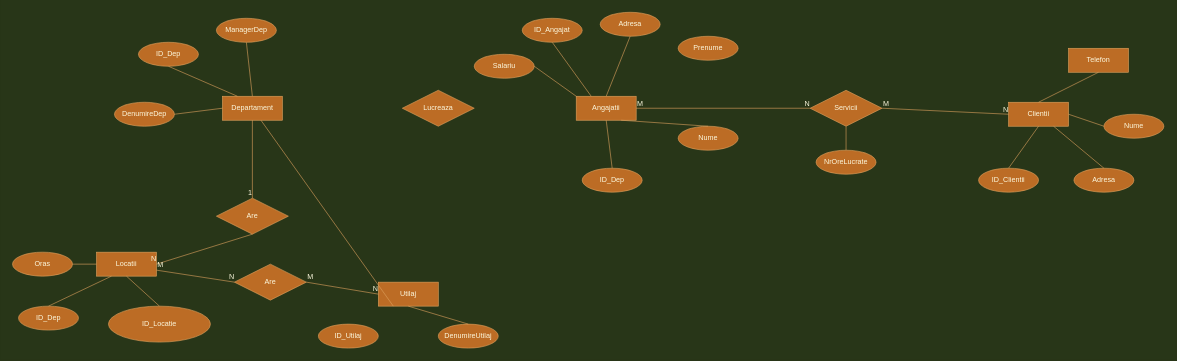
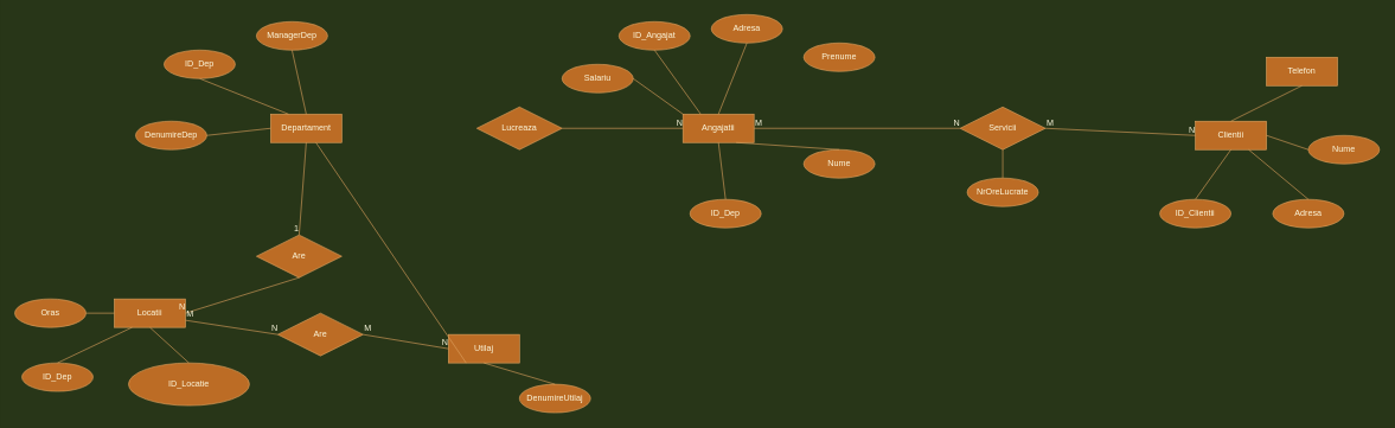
  <mxCell id="0" />
  <mxCell id="1" parent="0" />
- <mxCell id="2" value="Departament" style="whiteSpace=wrap;html=1;align=center;fillColor=#BC6C25;strokeColor=#DDA15E;fontColor=#FEFAE0;" parent="1" vertex="1"><mxGeometry x="370" y="160" width="100" height="40" as="geometry" /></mxCell>
+ <mxCell id="2" value="Departament" style="whiteSpace=wrap;html=1;align=center;fillColor=#BC6C25;strokeColor=#DDA15E;fontColor=#FEFAE0;" parent="1" vertex="1"><mxGeometry x="380" y="160" width="100" height="40" as="geometry" /></mxCell>
  <mxCell id="3" value="ID_Dep" style="ellipse;whiteSpace=wrap;html=1;align=center;fillColor=#BC6C25;strokeColor=#DDA15E;fontColor=#FEFAE0;" parent="1" vertex="1"><mxGeometry x="230" y="70" width="100" height="40" as="geometry" /></mxCell>
  <mxCell id="4" value="ManagerDep" style="ellipse;whiteSpace=wrap;html=1;align=center;fillColor=#BC6C25;strokeColor=#DDA15E;fontColor=#FEFAE0;" parent="1" vertex="1"><mxGeometry x="360" y="30" width="100" height="40" as="geometry" /></mxCell>
  <mxCell id="5" value="DenumireDep" style="ellipse;whiteSpace=wrap;html=1;align=center;fillColor=#BC6C25;strokeColor=#DDA15E;fontColor=#FEFAE0;" parent="1" vertex="1"><mxGeometry x="190" y="170" width="100" height="40" as="geometry" /></mxCell>
  <mxCell id="6" value="Lucreaza" style="shape=rhombus;perimeter=rhombusPerimeter;whiteSpace=wrap;html=1;align=center;fillColor=#BC6C25;strokeColor=#DDA15E;fontColor=#FEFAE0;" parent="1" vertex="1"><mxGeometry x="670" y="150" width="120" height="60" as="geometry" /></mxCell>
  <mxCell id="7" value="Angajatii" style="whiteSpace=wrap;html=1;align=center;fillColor=#BC6C25;strokeColor=#DDA15E;fontColor=#FEFAE0;" parent="1" vertex="1"><mxGeometry x="960" y="160" width="100" height="40" as="geometry" /></mxCell>
  <mxCell id="8" value="Nume" style="ellipse;whiteSpace=wrap;html=1;align=center;fillColor=#BC6C25;strokeColor=#DDA15E;fontColor=#FEFAE0;" parent="1" vertex="1"><mxGeometry x="1130" y="210" width="100" height="40" as="geometry" /></mxCell>
  <mxCell id="9" value="Prenume" style="ellipse;whiteSpace=wrap;html=1;align=center;fillColor=#BC6C25;strokeColor=#DDA15E;fontColor=#FEFAE0;" parent="1" vertex="1"><mxGeometry x="1130" y="60" width="100" height="40" as="geometry" /></mxCell>
  <mxCell id="10" value="ID_Angajat" style="ellipse;whiteSpace=wrap;html=1;align=center;fillColor=#BC6C25;strokeColor=#DDA15E;fontColor=#FEFAE0;" parent="1" vertex="1"><mxGeometry x="870" y="30" width="100" height="40" as="geometry" /></mxCell>
  <mxCell id="11" value="" style="endArrow=none;html=1;rounded=0;entryX=0.5;entryY=1;entryDx=0;entryDy=0;exitX=0.25;exitY=0;exitDx=0;exitDy=0;labelBackgroundColor=#283618;strokeColor=#DDA15E;fontColor=#FEFAE0;" parent="1" source="7" target="10" edge="1"><mxGeometry width="50" height="50" relative="1" as="geometry"><mxPoint x="820" y="310" as="sourcePoint" /><mxPoint x="870" y="260" as="targetPoint" /></mxGeometry></mxCell>
  <mxCell id="12" value="" style="endArrow=none;html=1;rounded=0;entryX=0.5;entryY=0;entryDx=0;entryDy=0;exitX=0.75;exitY=1;exitDx=0;exitDy=0;labelBackgroundColor=#283618;strokeColor=#DDA15E;fontColor=#FEFAE0;" parent="1" source="7" target="8" edge="1"><mxGeometry width="50" height="50" relative="1" as="geometry"><mxPoint x="820" y="310" as="sourcePoint" /><mxPoint x="870" y="260" as="targetPoint" /></mxGeometry></mxCell>
  <mxCell id="13" value="" style="endArrow=none;html=1;rounded=0;exitX=0.5;exitY=1;exitDx=0;exitDy=0;entryX=0.25;entryY=0;entryDx=0;entryDy=0;labelBackgroundColor=#283618;strokeColor=#DDA15E;fontColor=#FEFAE0;" parent="1" source="3" target="2" edge="1"><mxGeometry width="50" height="50" relative="1" as="geometry"><mxPoint x="820" y="310" as="sourcePoint" /><mxPoint x="870" y="260" as="targetPoint" /></mxGeometry></mxCell>
  <mxCell id="14" value="" style="endArrow=none;html=1;rounded=0;exitX=0.5;exitY=1;exitDx=0;exitDy=0;entryX=0.5;entryY=0;entryDx=0;entryDy=0;labelBackgroundColor=#283618;strokeColor=#DDA15E;fontColor=#FEFAE0;" parent="1" source="4" target="2" edge="1"><mxGeometry width="50" height="50" relative="1" as="geometry"><mxPoint x="820" y="310" as="sourcePoint" /><mxPoint x="870" y="260" as="targetPoint" /></mxGeometry></mxCell>
  <mxCell id="15" value="" style="endArrow=none;html=1;rounded=0;exitX=1;exitY=0.5;exitDx=0;exitDy=0;entryX=0;entryY=0.5;entryDx=0;entryDy=0;labelBackgroundColor=#283618;strokeColor=#DDA15E;fontColor=#FEFAE0;" parent="1" source="5" target="2" edge="1"><mxGeometry width="50" height="50" relative="1" as="geometry"><mxPoint x="820" y="310" as="sourcePoint" /><mxPoint x="870" y="260" as="targetPoint" /></mxGeometry></mxCell>
  <mxCell id="16" value="Adresa" style="ellipse;whiteSpace=wrap;html=1;align=center;fillColor=#BC6C25;strokeColor=#DDA15E;fontColor=#FEFAE0;" parent="1" vertex="1"><mxGeometry x="1000" y="20" width="100" height="40" as="geometry" /></mxCell>
  <mxCell id="17" value="" style="endArrow=none;html=1;rounded=0;entryX=0.5;entryY=1;entryDx=0;entryDy=0;exitX=0.5;exitY=0;exitDx=0;exitDy=0;labelBackgroundColor=#283618;strokeColor=#DDA15E;fontColor=#FEFAE0;" parent="1" source="7" target="16" edge="1"><mxGeometry relative="1" as="geometry"><mxPoint x="770" y="290" as="sourcePoint" /><mxPoint x="930" y="290" as="targetPoint" /></mxGeometry></mxCell>
  <mxCell id="18" value="Salariu" style="ellipse;whiteSpace=wrap;html=1;align=center;fillColor=#BC6C25;strokeColor=#DDA15E;fontColor=#FEFAE0;" parent="1" vertex="1"><mxGeometry x="790" y="90" width="100" height="40" as="geometry" /></mxCell>
  <mxCell id="19" value="Are" style="shape=rhombus;perimeter=rhombusPerimeter;whiteSpace=wrap;html=1;align=center;fillColor=#BC6C25;strokeColor=#DDA15E;fontColor=#FEFAE0;" parent="1" vertex="1"><mxGeometry x="360" y="330" width="120" height="60" as="geometry" /></mxCell>
  <mxCell id="20" value="Locatii" style="whiteSpace=wrap;html=1;align=center;fillColor=#BC6C25;strokeColor=#DDA15E;fontColor=#FEFAE0;" parent="1" vertex="1"><mxGeometry x="160" y="420" width="100" height="40" as="geometry" /></mxCell>
  <mxCell id="21" value="ID_Dep" style="ellipse;whiteSpace=wrap;html=1;align=center;fillColor=#BC6C25;strokeColor=#DDA15E;fontColor=#FEFAE0;" parent="1" vertex="1"><mxGeometry x="30" y="510" width="100" height="40" as="geometry" /></mxCell>
  <mxCell id="22" value="ID_Locatie" style="ellipse;whiteSpace=wrap;html=1;align=center;fillColor=#BC6C25;strokeColor=#DDA15E;fontColor=#FEFAE0;" parent="1" vertex="1"><mxGeometry x="180" y="510" width="170" height="60" as="geometry" /></mxCell>
  <mxCell id="23" value="" style="endArrow=none;html=1;rounded=0;labelBackgroundColor=#283618;strokeColor=#DDA15E;fontColor=#FEFAE0;exitX=0.5;exitY=0;exitDx=0;exitDy=0;entryX=0.5;entryY=1;entryDx=0;entryDy=0;" parent="1" source="22" target="20" edge="1"><mxGeometry relative="1" as="geometry"><mxPoint x="580" y="340" as="sourcePoint" /><mxPoint x="740" y="340" as="targetPoint" /></mxGeometry></mxCell>
  <mxCell id="24" value="" style="endArrow=none;html=1;rounded=0;labelBackgroundColor=#283618;strokeColor=#DDA15E;fontColor=#FEFAE0;exitX=0.5;exitY=0;exitDx=0;exitDy=0;entryX=0.25;entryY=1;entryDx=0;entryDy=0;" parent="1" source="21" target="20" edge="1"><mxGeometry relative="1" as="geometry"><mxPoint x="580" y="340" as="sourcePoint" /><mxPoint x="740" y="340" as="targetPoint" /></mxGeometry></mxCell>
  <mxCell id="25" value="" style="endArrow=none;html=1;rounded=0;sketch=0;fontColor=#FEFAE0;strokeColor=#DDA15E;fillColor=#BC6C25;curved=0;exitX=0.5;exitY=1;exitDx=0;exitDy=0;entryX=1;entryY=0.5;entryDx=0;entryDy=0;" parent="1" source="19" target="20" edge="1"><mxGeometry relative="1" as="geometry"><mxPoint x="580" y="340" as="sourcePoint" /><mxPoint x="740" y="340" as="targetPoint" /></mxGeometry></mxCell>
  <mxCell id="26" value="N" style="resizable=0;html=1;align=right;verticalAlign=bottom;rounded=0;sketch=0;fontColor=#FEFAE0;strokeColor=#DDA15E;fillColor=#BC6C25;" parent="25" connectable="0" vertex="1"><mxGeometry x="1" relative="1" as="geometry" /></mxCell>
  <mxCell id="27" value="" style="endArrow=none;html=1;rounded=0;sketch=0;fontColor=#FEFAE0;strokeColor=#DDA15E;fillColor=#BC6C25;curved=0;entryX=0.5;entryY=0;entryDx=0;entryDy=0;exitX=0.5;exitY=1;exitDx=0;exitDy=0;" parent="1" source="2" target="19" edge="1"><mxGeometry relative="1" as="geometry"><mxPoint x="580" y="340" as="sourcePoint" /><mxPoint x="520" y="350" as="targetPoint" /></mxGeometry></mxCell>
  <mxCell id="28" value="1" style="resizable=0;html=1;align=right;verticalAlign=bottom;rounded=0;sketch=0;fontColor=#FEFAE0;strokeColor=#DDA15E;fillColor=#BC6C25;" parent="27" connectable="0" vertex="1"><mxGeometry x="1" relative="1" as="geometry" /></mxCell>
+ <mxCell id="29" value="" style="endArrow=none;html=1;rounded=0;sketch=0;fontColor=#FEFAE0;strokeColor=#DDA15E;fillColor=#BC6C25;curved=0;exitX=1;exitY=0.5;exitDx=0;exitDy=0;entryX=0;entryY=0.5;entryDx=0;entryDy=0;" parent="1" source="6" target="7" edge="1"><mxGeometry relative="1" as="geometry"><mxPoint x="580" y="340" as="sourcePoint" /><mxPoint x="740" y="340" as="targetPoint" /></mxGeometry></mxCell>
+ <mxCell id="30" value="N" style="resizable=0;html=1;align=right;verticalAlign=bottom;rounded=0;sketch=0;fontColor=#FEFAE0;strokeColor=#DDA15E;fillColor=#BC6C25;" parent="29" connectable="0" vertex="1"><mxGeometry x="1" relative="1" as="geometry" /></mxCell>
  <mxCell id="31" value="" style="endArrow=none;html=1;rounded=0;sketch=0;fontColor=#FEFAE0;strokeColor=#DDA15E;fillColor=#BC6C25;curved=0;entryX=1;entryY=0.5;entryDx=0;entryDy=0;exitX=0;exitY=0;exitDx=0;exitDy=0;" parent="1" source="7" target="18" edge="1"><mxGeometry relative="1" as="geometry"><mxPoint x="580" y="340" as="sourcePoint" /><mxPoint x="740" y="340" as="targetPoint" /></mxGeometry></mxCell>
  <mxCell id="32" value="Clientii" style="whiteSpace=wrap;html=1;align=center;rounded=0;sketch=0;fontColor=#FEFAE0;strokeColor=#DDA15E;fillColor=#BC6C25;" parent="1" vertex="1"><mxGeometry x="1681" y="170" width="100" height="40" as="geometry" /></mxCell>
  <mxCell id="33" value="Adresa" style="ellipse;whiteSpace=wrap;html=1;align=center;rounded=0;sketch=0;fontColor=#FEFAE0;strokeColor=#DDA15E;fillColor=#BC6C25;" parent="1" vertex="1"><mxGeometry x="1790" y="280" width="100" height="40" as="geometry" /></mxCell>
  <mxCell id="34" value="Nume" style="ellipse;whiteSpace=wrap;html=1;align=center;rounded=0;sketch=0;fontColor=#FEFAE0;strokeColor=#DDA15E;fillColor=#BC6C25;" parent="1" vertex="1"><mxGeometry x="1840" y="190" width="100" height="40" as="geometry" /></mxCell>
  <mxCell id="35" value="Telefon" style="whiteSpace=wrap;html=1;align=center;sketch=0;fontColor=#FEFAE0;strokeColor=#DDA15E;fillColor=#BC6C25;rounded=0;" parent="1" vertex="1"><mxGeometry x="1781" y="80" width="100" height="40" as="geometry" /></mxCell>
  <mxCell id="36" value="ID_Dep" style="ellipse;whiteSpace=wrap;html=1;align=center;rounded=0;sketch=0;fontColor=#FEFAE0;strokeColor=#DDA15E;fillColor=#BC6C25;" parent="1" vertex="1"><mxGeometry x="970" y="280" width="100" height="40" as="geometry" /></mxCell>
  <mxCell id="37" value="" style="endArrow=none;html=1;rounded=0;sketch=0;fontColor=#FEFAE0;strokeColor=#DDA15E;fillColor=#BC6C25;curved=0;entryX=0.5;entryY=0;entryDx=0;entryDy=0;exitX=0.5;exitY=1;exitDx=0;exitDy=0;" parent="1" source="7" target="36" edge="1"><mxGeometry relative="1" as="geometry"><mxPoint x="740" y="340" as="sourcePoint" /><mxPoint x="900" y="340" as="targetPoint" /></mxGeometry></mxCell>
  <mxCell id="38" value="ID_Clientii" style="ellipse;whiteSpace=wrap;html=1;align=center;rounded=0;sketch=0;fontColor=#FEFAE0;strokeColor=#DDA15E;fillColor=#BC6C25;" parent="1" vertex="1"><mxGeometry x="1631" y="280" width="100" height="40" as="geometry" /></mxCell>
  <mxCell id="39" value="" style="endArrow=none;html=1;rounded=0;sketch=0;fontColor=#FEFAE0;strokeColor=#DDA15E;fillColor=#BC6C25;curved=0;entryX=0.5;entryY=0;entryDx=0;entryDy=0;exitX=0.5;exitY=1;exitDx=0;exitDy=0;" parent="1" source="32" target="38" edge="1"><mxGeometry relative="1" as="geometry"><mxPoint x="1330" y="340" as="sourcePoint" /><mxPoint x="1490" y="340" as="targetPoint" /></mxGeometry></mxCell>
  <mxCell id="40" value="Servicii" style="shape=rhombus;perimeter=rhombusPerimeter;whiteSpace=wrap;html=1;align=center;rounded=0;sketch=0;fontColor=#FEFAE0;strokeColor=#DDA15E;fillColor=#BC6C25;" parent="1" vertex="1"><mxGeometry x="1350" y="150" width="120" height="60" as="geometry" /></mxCell>
  <mxCell id="41" value="" style="endArrow=none;html=1;rounded=0;sketch=0;fontColor=#FEFAE0;strokeColor=#DDA15E;fillColor=#BC6C25;curved=0;exitX=1;exitY=0.5;exitDx=0;exitDy=0;entryX=0;entryY=0.5;entryDx=0;entryDy=0;" parent="1" source="7" target="40" edge="1"><mxGeometry relative="1" as="geometry"><mxPoint x="1340" y="340" as="sourcePoint" /><mxPoint x="1500" y="340" as="targetPoint" /></mxGeometry></mxCell>
  <mxCell id="42" value="M" style="resizable=0;html=1;align=left;verticalAlign=bottom;rounded=0;sketch=0;fontColor=#FEFAE0;strokeColor=#DDA15E;fillColor=#BC6C25;" parent="41" connectable="0" vertex="1"><mxGeometry x="-1" relative="1" as="geometry" /></mxCell>
  <mxCell id="43" value="N" style="resizable=0;html=1;align=right;verticalAlign=bottom;rounded=0;sketch=0;fontColor=#FEFAE0;strokeColor=#DDA15E;fillColor=#BC6C25;" parent="41" connectable="0" vertex="1"><mxGeometry x="1" relative="1" as="geometry" /></mxCell>
  <mxCell id="44" value="" style="endArrow=none;html=1;rounded=0;sketch=0;fontColor=#FEFAE0;strokeColor=#DDA15E;fillColor=#BC6C25;curved=0;exitX=1;exitY=0.5;exitDx=0;exitDy=0;entryX=0;entryY=0.5;entryDx=0;entryDy=0;" parent="1" source="40" target="32" edge="1"><mxGeometry relative="1" as="geometry"><mxPoint x="1340" y="340" as="sourcePoint" /><mxPoint x="1500" y="340" as="targetPoint" /></mxGeometry></mxCell>
  <mxCell id="45" value="M" style="resizable=0;html=1;align=left;verticalAlign=bottom;rounded=0;sketch=0;fontColor=#FEFAE0;strokeColor=#DDA15E;fillColor=#BC6C25;" parent="44" connectable="0" vertex="1"><mxGeometry x="-1" relative="1" as="geometry" /></mxCell>
  <mxCell id="46" value="N" style="resizable=0;html=1;align=right;verticalAlign=bottom;rounded=0;sketch=0;fontColor=#FEFAE0;strokeColor=#DDA15E;fillColor=#BC6C25;" parent="44" connectable="0" vertex="1"><mxGeometry x="1" relative="1" as="geometry" /></mxCell>
  <mxCell id="47" value="" style="endArrow=none;html=1;rounded=0;sketch=0;fontColor=#FEFAE0;strokeColor=#DDA15E;fillColor=#BC6C25;curved=0;entryX=0.5;entryY=0;entryDx=0;entryDy=0;exitX=0.75;exitY=1;exitDx=0;exitDy=0;" parent="1" source="32" target="33" edge="1"><mxGeometry relative="1" as="geometry"><mxPoint x="1130" y="340" as="sourcePoint" /><mxPoint x="1290" y="340" as="targetPoint" /></mxGeometry></mxCell>
  <mxCell id="48" value="" style="endArrow=none;html=1;rounded=0;sketch=0;fontColor=#FEFAE0;strokeColor=#DDA15E;fillColor=#BC6C25;curved=0;entryX=0;entryY=0.5;entryDx=0;entryDy=0;exitX=1;exitY=0.5;exitDx=0;exitDy=0;" parent="1" source="32" target="34" edge="1"><mxGeometry relative="1" as="geometry"><mxPoint x="1130" y="340" as="sourcePoint" /><mxPoint x="1290" y="340" as="targetPoint" /></mxGeometry></mxCell>
  <mxCell id="49" value="" style="endArrow=none;html=1;rounded=0;sketch=0;fontColor=#FEFAE0;strokeColor=#DDA15E;fillColor=#BC6C25;curved=0;entryX=0.5;entryY=1;entryDx=0;entryDy=0;exitX=0.5;exitY=0;exitDx=0;exitDy=0;" parent="1" source="32" target="35" edge="1"><mxGeometry relative="1" as="geometry"><mxPoint x="1150" y="340" as="sourcePoint" /><mxPoint x="1310" y="340" as="targetPoint" /></mxGeometry></mxCell>
  <mxCell id="50" value="Utilaj" style="whiteSpace=wrap;html=1;align=center;rounded=0;sketch=0;fontColor=#FEFAE0;strokeColor=#DDA15E;fillColor=#BC6C25;" parent="1" vertex="1"><mxGeometry x="630" y="470" width="100" height="40" as="geometry" /></mxCell>
- <mxCell id="51" value="ID_Utilaj" style="ellipse;whiteSpace=wrap;html=1;align=center;rounded=0;sketch=0;fontColor=#FEFAE0;strokeColor=#DDA15E;fillColor=#BC6C25;" parent="1" vertex="1"><mxGeometry x="530" y="540" width="100" height="40" as="geometry" /></mxCell>
  <mxCell id="52" value="DenumireUtilaj" style="ellipse;whiteSpace=wrap;html=1;align=center;rounded=0;sketch=0;fontColor=#FEFAE0;strokeColor=#DDA15E;fillColor=#BC6C25;" parent="1" vertex="1"><mxGeometry x="730" y="540" width="100" height="40" as="geometry" /></mxCell>
  <mxCell id="53" value="Are" style="shape=rhombus;perimeter=rhombusPerimeter;whiteSpace=wrap;html=1;align=center;rounded=0;sketch=0;fontColor=#FEFAE0;strokeColor=#DDA15E;fillColor=#BC6C25;" parent="1" vertex="1"><mxGeometry x="390" y="440" width="120" height="60" as="geometry" /></mxCell>
  <mxCell id="54" value="" style="endArrow=none;html=1;rounded=0;sketch=0;fontColor=#FEFAE0;strokeColor=#DDA15E;fillColor=#BC6C25;curved=0;exitX=1;exitY=0.75;exitDx=0;exitDy=0;entryX=0;entryY=0.5;entryDx=0;entryDy=0;" parent="1" source="20" target="53" edge="1"><mxGeometry relative="1" as="geometry"><mxPoint x="330" y="340" as="sourcePoint" /><mxPoint x="490" y="340" as="targetPoint" /></mxGeometry></mxCell>
  <mxCell id="55" value="M" style="resizable=0;html=1;align=left;verticalAlign=bottom;rounded=0;sketch=0;fontColor=#FEFAE0;strokeColor=#DDA15E;fillColor=#BC6C25;" parent="54" connectable="0" vertex="1"><mxGeometry x="-1" relative="1" as="geometry" /></mxCell>
  <mxCell id="56" value="N" style="resizable=0;html=1;align=right;verticalAlign=bottom;rounded=0;sketch=0;fontColor=#FEFAE0;strokeColor=#DDA15E;fillColor=#BC6C25;" parent="54" connectable="0" vertex="1"><mxGeometry x="1" relative="1" as="geometry" /></mxCell>
  <mxCell id="57" value="" style="endArrow=none;html=1;rounded=0;sketch=0;fontColor=#FEFAE0;strokeColor=#DDA15E;fillColor=#BC6C25;curved=0;exitX=1;exitY=0.5;exitDx=0;exitDy=0;entryX=0;entryY=0.5;entryDx=0;entryDy=0;" parent="1" source="53" target="50" edge="1"><mxGeometry relative="1" as="geometry"><mxPoint x="330" y="340" as="sourcePoint" /><mxPoint x="490" y="340" as="targetPoint" /></mxGeometry></mxCell>
  <mxCell id="58" value="M" style="resizable=0;html=1;align=left;verticalAlign=bottom;rounded=0;sketch=0;fontColor=#FEFAE0;strokeColor=#DDA15E;fillColor=#BC6C25;" parent="57" connectable="0" vertex="1"><mxGeometry x="-1" relative="1" as="geometry" /></mxCell>
  <mxCell id="59" value="N" style="resizable=0;html=1;align=right;verticalAlign=bottom;rounded=0;sketch=0;fontColor=#FEFAE0;strokeColor=#DDA15E;fillColor=#BC6C25;" parent="57" connectable="0" vertex="1"><mxGeometry x="1" relative="1" as="geometry" /></mxCell>
  <mxCell id="60" value="" style="endArrow=none;html=1;rounded=0;sketch=0;fontColor=#FEFAE0;strokeColor=#DDA15E;fillColor=#BC6C25;curved=0;exitX=0.25;exitY=1;exitDx=0;exitDy=0;" parent="1" source="50" target="2" edge="1"><mxGeometry relative="1" as="geometry"><mxPoint x="330" y="340" as="sourcePoint" /><mxPoint x="490" y="340" as="targetPoint" /></mxGeometry></mxCell>
  <mxCell id="61" value="" style="endArrow=none;html=1;rounded=0;sketch=0;fontColor=#FEFAE0;strokeColor=#DDA15E;fillColor=#BC6C25;curved=0;entryX=0.5;entryY=0;entryDx=0;entryDy=0;exitX=0.5;exitY=1;exitDx=0;exitDy=0;" parent="1" source="50" target="52" edge="1"><mxGeometry relative="1" as="geometry"><mxPoint x="330" y="340" as="sourcePoint" /><mxPoint x="490" y="340" as="targetPoint" /></mxGeometry></mxCell>
  <mxCell id="62" value="Oras" style="ellipse;whiteSpace=wrap;html=1;align=center;fillColor=#BC6C25;strokeColor=#DDA15E;fontColor=#FEFAE0;" vertex="1" parent="1"><mxGeometry x="20" y="420" width="100" height="40" as="geometry" /></mxCell>
  <mxCell id="63" value="" style="endArrow=none;html=1;rounded=0;labelBackgroundColor=#283618;strokeColor=#DDA15E;fontColor=#FEFAE0;exitX=1;exitY=0.5;exitDx=0;exitDy=0;entryX=0;entryY=0.5;entryDx=0;entryDy=0;" edge="1" parent="1" source="62" target="20"><mxGeometry relative="1" as="geometry"><mxPoint x="90" y="520" as="sourcePoint" /><mxPoint x="150" y="460" as="targetPoint" /></mxGeometry></mxCell>
  <mxCell id="64" value="NrOreLucrate" style="ellipse;whiteSpace=wrap;html=1;align=center;rounded=0;sketch=0;fontColor=#FEFAE0;strokeColor=#DDA15E;fillColor=#BC6C25;" vertex="1" parent="1"><mxGeometry x="1360" y="250" width="100" height="40" as="geometry" /></mxCell>
  <mxCell id="65" value="" style="endArrow=none;html=1;rounded=0;sketch=0;fontColor=#FEFAE0;strokeColor=#DDA15E;fillColor=#BC6C25;curved=0;entryX=0.5;entryY=1;entryDx=0;entryDy=0;exitX=0.5;exitY=0;exitDx=0;exitDy=0;" edge="1" parent="1" source="64" target="40"><mxGeometry relative="1" as="geometry"><mxPoint x="1741" y="220" as="sourcePoint" /><mxPoint x="1691" y="290" as="targetPoint" /></mxGeometry></mxCell>
